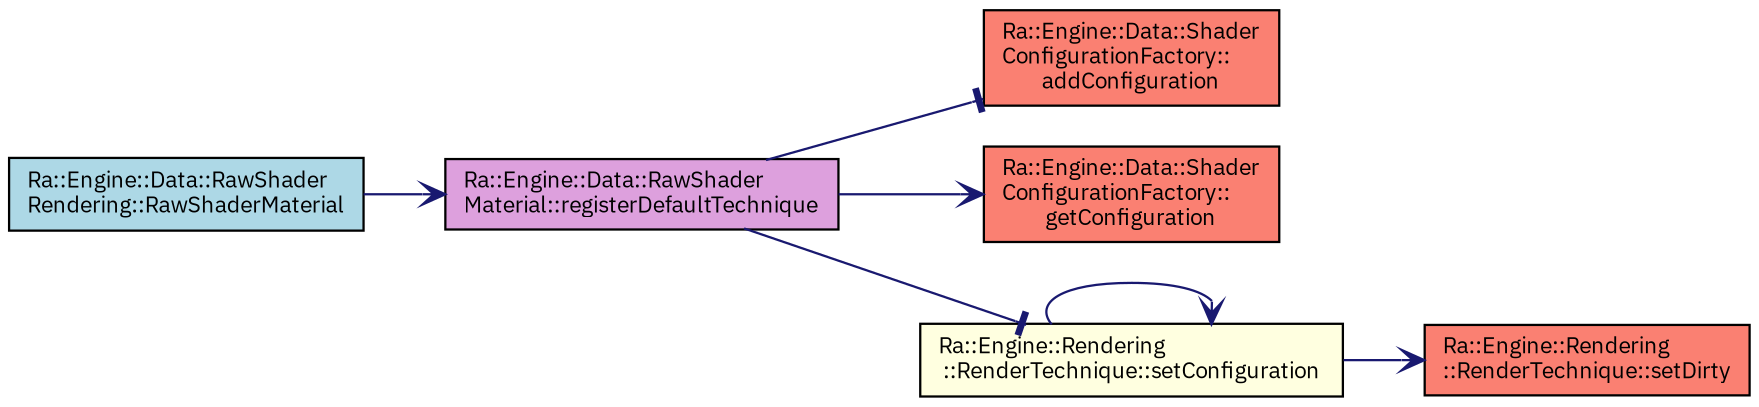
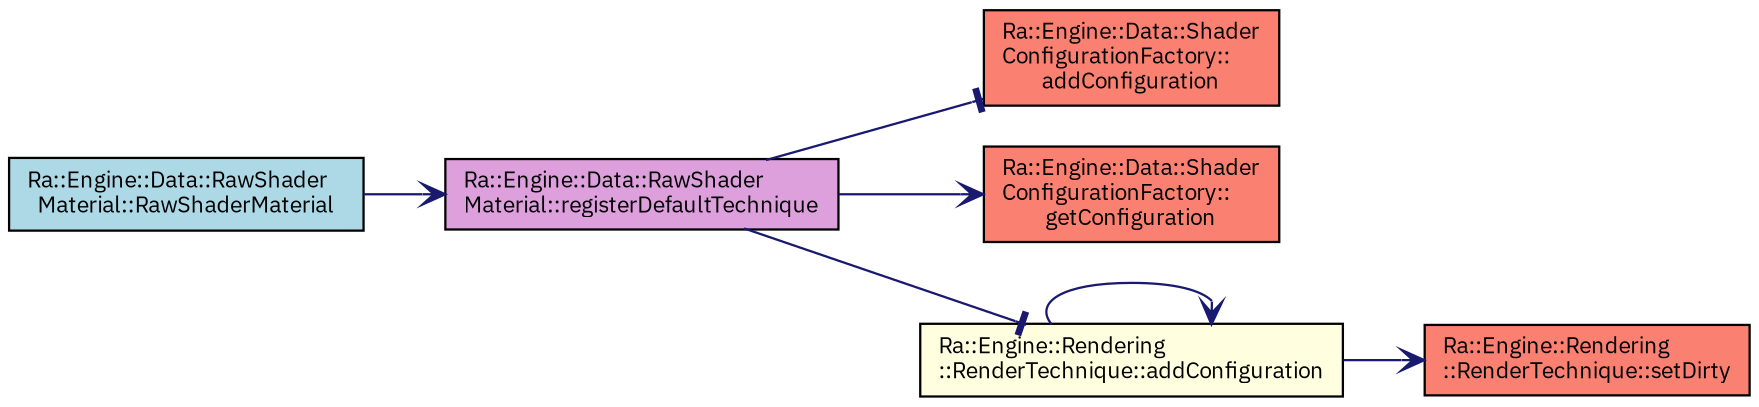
  digraph {
    fontname="IBM Plex Sans"
    rankdir=LR
    node [color=black fillcolor=salmon fontname="IBM Plex Sans" fontsize=10 shape=record style=filled]
    edge [arrowhead=vee color=midnightblue fontname="IBM Plex Sans" fontsize=10 labelfontname=Helvetica labelfontsize=10 style=solid]
-   n1 [fillcolor=lightblue fontcolor=black height=0.2 label="Ra::Engine::Data::RawShader\lRendering::RawShaderMaterial" width=0.4]
+   n1 [fillcolor=lightblue fontcolor=black height=0.2 label="Ra::Engine::Data::RawShader\lMaterial::RawShaderMaterial" width=0.4]
    n2 [fillcolor=plum height=0.2 label="Ra::Engine::Data::RawShader\lMaterial::registerDefaultTechnique" width=0.4]
    n3 [height=0.2 label="Ra::Engine::Data::Shader\lConfigurationFactory::\laddConfiguration" width=0.4]
    n4 [height=0.2 label="Ra::Engine::Data::Shader\lConfigurationFactory::\lgetConfiguration" width=0.4]
-   n5 [fillcolor=lightyellow height=0.2 label="Ra::Engine::Rendering\l::RenderTechnique::setConfiguration" width=0.4]
+   n5 [fillcolor=lightyellow height=0.2 label="Ra::Engine::Rendering\l::RenderTechnique::addConfiguration" width=0.4]
    n6 [height=0.2 label="Ra::Engine::Rendering\l::RenderTechnique::setDirty" width=0.4]
    n1 -> n2
    n2 -> n3 [arrowhead=tee]
    n2 -> n4
    n2 -> n5 [arrowhead=tee]
    n5 -> n5
    n5 -> n6
  }
